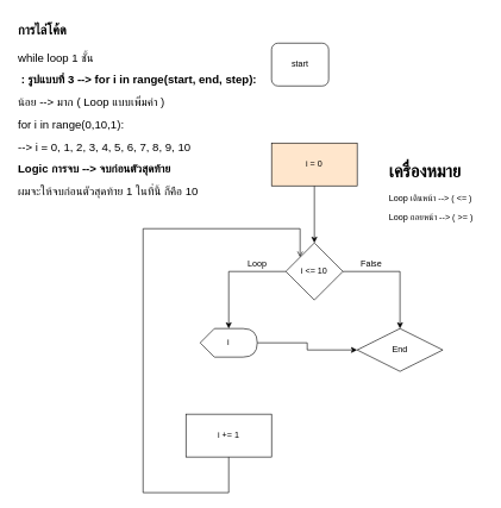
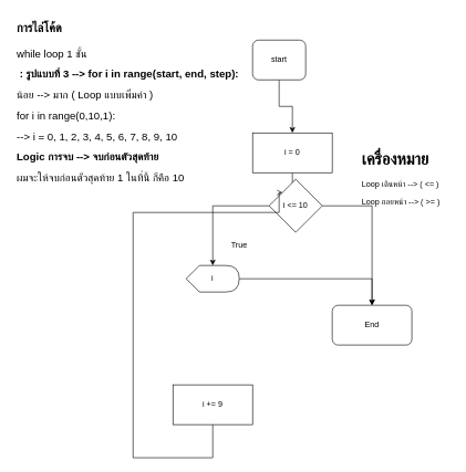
  <mxCell id="0" />
  <mxCell id="1" parent="0" />
  <mxCell id="2" value="&lt;h1&gt;&lt;font style=&quot;font-size: 18px&quot;&gt;การไล่โค้ด&lt;/font&gt;&lt;/h1&gt;&lt;p&gt;&lt;font size=&quot;3&quot;&gt;while loop 1 ชั้น&lt;/font&gt;&lt;/p&gt;&lt;p&gt;&lt;span style=&quot;font-size: medium&quot;&gt;&amp;nbsp;&lt;/span&gt;&lt;b style=&quot;font-size: medium&quot;&gt;: รูปแบบที่ 3 --&amp;gt; for i in range(start, end, step):&lt;/b&gt;&lt;/p&gt;&lt;p&gt;&lt;font size=&quot;3&quot;&gt;น้อย --&amp;gt; มาก ( Loop แบบเพิ่มค่า )&lt;/font&gt;&lt;/p&gt;&lt;p&gt;&lt;font size=&quot;3&quot;&gt;for i in range(0,10,1):&lt;/font&gt;&lt;/p&gt;&lt;p&gt;&lt;font size=&quot;3&quot;&gt;--&amp;gt; i = 0, 1, 2, 3, 4, 5, 6, 7, 8, 9, 10&lt;/font&gt;&lt;/p&gt;&lt;p&gt;&lt;font size=&quot;3&quot;&gt;&lt;b&gt;Logic การจบ --&amp;gt; จบก่อนตัวสุดท้าย&lt;/b&gt;&lt;/font&gt;&lt;/p&gt;&lt;p&gt;&lt;font size=&quot;3&quot;&gt;ผมจะให้จบก่อนตัวสุดท้าย 1 ในที่นี้ ก็คือ 10&lt;/font&gt;&lt;/p&gt;" style="text;html=1;strokeColor=none;fillColor=none;spacing=5;spacingTop=-20;whiteSpace=wrap;overflow=hidden;rounded=0;" vertex="1" parent="1"><mxGeometry y="20" width="350" height="260" as="geometry" x="20" /></mxCell>
  <mxCell id="3" value="&lt;h1&gt;เครื่องหมาย&lt;/h1&gt;&lt;p&gt;Loop เดินหน้า --&amp;gt; ( &amp;lt;= )&lt;/p&gt;&lt;p&gt;Loop ถอยหน้า --&amp;gt; ( &amp;gt;= )&lt;/p&gt;" style="text;html=1;strokeColor=none;fillColor=none;spacing=5;spacingTop=-20;whiteSpace=wrap;overflow=hidden;rounded=0;" vertex="1" parent="1"><mxGeometry x="540" y="220" width="140" height="100" as="geometry" /></mxCell>
+ <mxCell id="4" style="edgeStyle=orthogonalEdgeStyle;rounded=0;orthogonalLoop=1;jettySize=auto;html=1;" edge="1" parent="1" source="5" target="7"><mxGeometry relative="1" as="geometry" /></mxCell>
  <mxCell id="5" value="start" style="rounded=1;whiteSpace=wrap;html=1;" vertex="1" parent="1"><mxGeometry x="380" y="60" width="80" height="60" as="geometry" /></mxCell>
  <mxCell id="6" style="edgeStyle=orthogonalEdgeStyle;rounded=0;orthogonalLoop=1;jettySize=auto;html=1;" edge="1" parent="1" source="7" target="10"><mxGeometry relative="1" as="geometry" /></mxCell>
- <mxCell id="7" value="i = 0" style="rounded=0;whiteSpace=wrap;html=1;fillColor=#ffe6cc;" vertex="1" parent="1"><mxGeometry x="380" y="200" width="120" height="60" as="geometry" /></mxCell>
+ <mxCell id="7" value="i = 0" style="rounded=0;whiteSpace=wrap;html=1;" vertex="1" parent="1"><mxGeometry x="380" y="200" width="120" height="60" as="geometry" /></mxCell>
  <mxCell id="8" style="edgeStyle=orthogonalEdgeStyle;rounded=0;orthogonalLoop=1;jettySize=auto;html=1;" edge="1" parent="1" source="10" target="12"><mxGeometry relative="1" as="geometry" /></mxCell>
  <mxCell id="9" style="edgeStyle=orthogonalEdgeStyle;rounded=0;orthogonalLoop=1;jettySize=auto;html=1;" edge="1" parent="1" source="10" target="16"><mxGeometry relative="1" as="geometry" /></mxCell>
- <mxCell id="10" value="i &amp;lt;= 10" style="rhombus;whiteSpace=wrap;html=1;" vertex="1" parent="1"><mxGeometry x="400" y="340" width="80" height="80" as="geometry" /></mxCell>
+ <mxCell id="10" value="i &amp;lt;= 10" style="rhombus;whiteSpace=wrap;html=1;" vertex="1" parent="1"><mxGeometry x="405" y="270" width="80" height="80" as="geometry" /></mxCell>
  <mxCell id="11" style="edgeStyle=orthogonalEdgeStyle;rounded=0;orthogonalLoop=1;jettySize=auto;html=1;" edge="1" parent="1" source="12" target="16"><mxGeometry relative="1" as="geometry" /></mxCell>
- <mxCell id="12" value="i" style="shape=display;whiteSpace=wrap;html=1;" vertex="1" parent="1"><mxGeometry x="280" y="460" width="80" height="40" as="geometry" /></mxCell>
+ <mxCell id="12" value="i" style="shape=display;whiteSpace=wrap;html=1;" vertex="1" parent="1"><mxGeometry x="280" y="400" width="80" height="40" as="geometry" /></mxCell>
  <mxCell id="13" style="edgeStyle=orthogonalEdgeStyle;rounded=0;orthogonalLoop=1;jettySize=auto;html=1;entryX=0;entryY=0;entryDx=0;entryDy=0;endArrow=open;" edge="1" parent="1" source="14" target="10"><mxGeometry relative="1" as="geometry"><Array as="points"><mxPoint x="320" y="690" /><mxPoint x="200" y="690" /><mxPoint x="200" y="320" /><mxPoint x="420" y="320" /></Array></mxGeometry></mxCell>
- <mxCell id="14" value="i += 1" style="rounded=0;whiteSpace=wrap;html=1;" vertex="1" parent="1"><mxGeometry x="260" y="580" width="120" height="60" as="geometry" /></mxCell>
- <mxCell id="15" value="Loop" style="text;html=1;strokeColor=none;fillColor=none;align=center;verticalAlign=middle;whiteSpace=wrap;rounded=0;" vertex="1" parent="1"><mxGeometry x="340" y="360" width="40" height="20" as="geometry" /></mxCell>
- <mxCell id="16" value="End" style="rhombus;whiteSpace=wrap;html=1;" vertex="1" parent="1"><mxGeometry x="500" y="460" width="120" height="60" as="geometry" /></mxCell>
- <mxCell id="17" value="False" style="text;html=1;strokeColor=none;fillColor=none;align=center;verticalAlign=middle;whiteSpace=wrap;rounded=0;" vertex="1" parent="1"><mxGeometry x="500" y="360" width="40" height="20" as="geometry" /></mxCell>
+ <mxCell id="14" value="i += 9" style="rounded=0;whiteSpace=wrap;html=1;" vertex="1" parent="1"><mxGeometry x="260" y="580" width="120" height="60" as="geometry" /></mxCell>
+ <mxCell id="15" value="True" style="text;html=1;strokeColor=none;fillColor=none;align=center;verticalAlign=middle;whiteSpace=wrap;rounded=0;" vertex="1" parent="1"><mxGeometry x="340" y="360" width="40" height="20" as="geometry" /></mxCell>
+ <mxCell id="16" value="End" style="rounded=1;whiteSpace=wrap;html=1;" vertex="1" parent="1"><mxGeometry x="500" y="460" width="120" height="60" as="geometry" /></mxCell>
